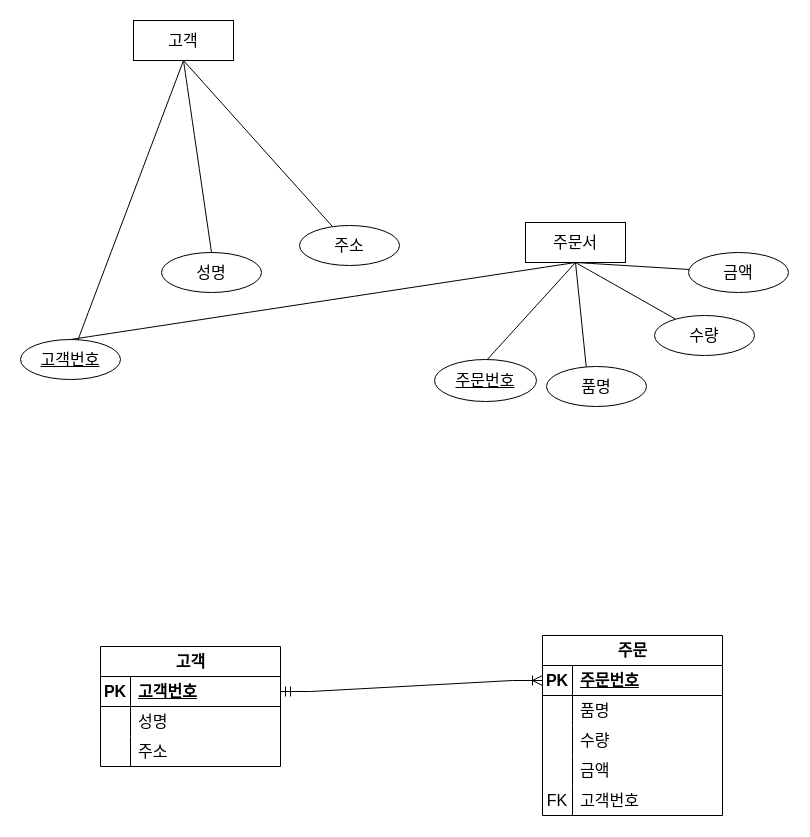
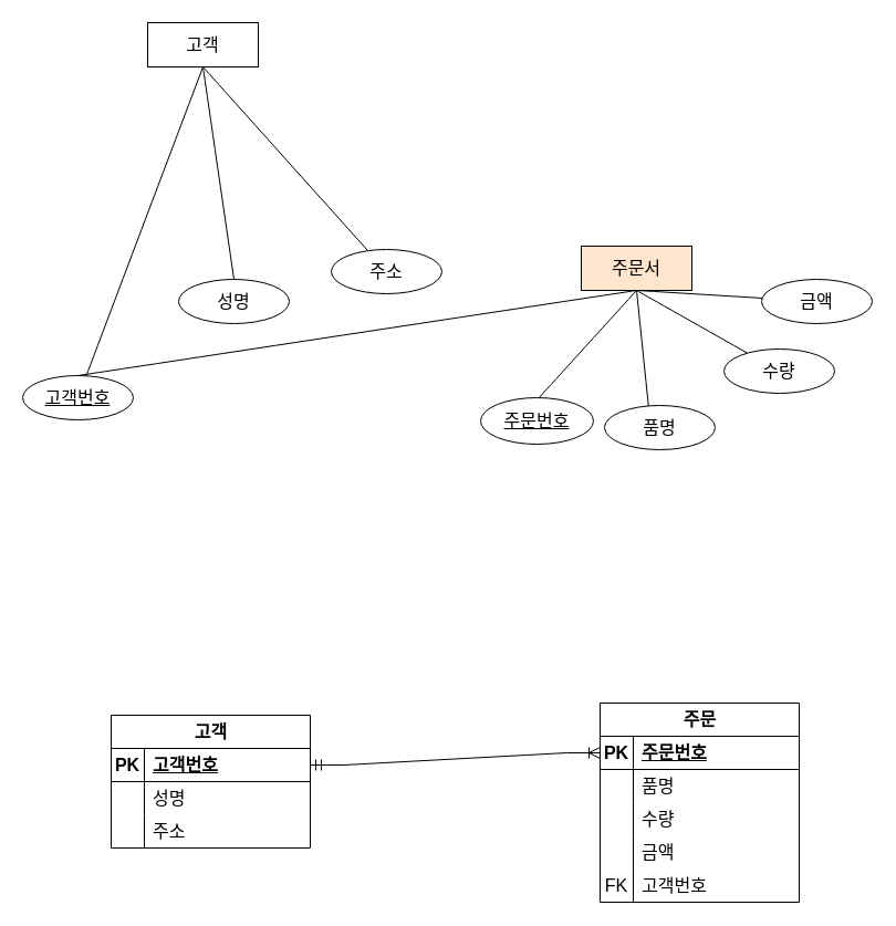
  <mxCell id="0" />
  <mxCell id="1" parent="0" />
  <mxCell id="2" value="고객" style="shape=table;startSize=30;container=1;collapsible=1;childLayout=tableLayout;fixedRows=1;rowLines=0;fontStyle=1;align=center;resizeLast=1;html=1;fontSize=16;" vertex="1" parent="1"><mxGeometry x="100" y="646" width="180" height="120" as="geometry" /></mxCell>
  <mxCell id="3" value="" style="shape=tableRow;horizontal=0;startSize=0;swimlaneHead=0;swimlaneBody=0;fillColor=none;collapsible=0;dropTarget=0;points=[[0,0.5],[1,0.5]];portConstraint=eastwest;top=0;left=0;right=0;bottom=1;fontSize=16;" vertex="1" parent="2"><mxGeometry y="30" width="180" height="30" as="geometry" /></mxCell>
  <mxCell id="4" value="PK" style="shape=partialRectangle;connectable=0;fillColor=none;top=0;left=0;bottom=0;right=0;fontStyle=1;overflow=hidden;whiteSpace=wrap;html=1;fontSize=16;" vertex="1" parent="3"><mxGeometry width="30" height="30" as="geometry"><mxRectangle width="30" height="30" as="alternateBounds" /></mxGeometry></mxCell>
  <mxCell id="5" value="고객번호" style="shape=partialRectangle;connectable=0;fillColor=none;top=0;left=0;bottom=0;right=0;align=left;spacingLeft=6;fontStyle=5;overflow=hidden;whiteSpace=wrap;html=1;fontSize=16;" vertex="1" parent="3"><mxGeometry x="30" width="150" height="30" as="geometry"><mxRectangle width="150" height="30" as="alternateBounds" /></mxGeometry></mxCell>
  <mxCell id="6" value="" style="shape=tableRow;horizontal=0;startSize=0;swimlaneHead=0;swimlaneBody=0;fillColor=none;collapsible=0;dropTarget=0;points=[[0,0.5],[1,0.5]];portConstraint=eastwest;top=0;left=0;right=0;bottom=0;fontSize=16;" vertex="1" parent="2"><mxGeometry y="60" width="180" height="30" as="geometry" /></mxCell>
  <mxCell id="7" value="" style="shape=partialRectangle;connectable=0;fillColor=none;top=0;left=0;bottom=0;right=0;editable=1;overflow=hidden;whiteSpace=wrap;html=1;fontSize=16;" vertex="1" parent="6"><mxGeometry width="30" height="30" as="geometry"><mxRectangle width="30" height="30" as="alternateBounds" /></mxGeometry></mxCell>
  <mxCell id="8" value="성명" style="shape=partialRectangle;connectable=0;fillColor=none;top=0;left=0;bottom=0;right=0;align=left;spacingLeft=6;overflow=hidden;whiteSpace=wrap;html=1;fontSize=16;" vertex="1" parent="6"><mxGeometry x="30" width="150" height="30" as="geometry"><mxRectangle width="150" height="30" as="alternateBounds" /></mxGeometry></mxCell>
  <mxCell id="9" value="" style="shape=tableRow;horizontal=0;startSize=0;swimlaneHead=0;swimlaneBody=0;fillColor=none;collapsible=0;dropTarget=0;points=[[0,0.5],[1,0.5]];portConstraint=eastwest;top=0;left=0;right=0;bottom=0;fontSize=16;" vertex="1" parent="2"><mxGeometry y="90" width="180" height="30" as="geometry" /></mxCell>
  <mxCell id="10" value="" style="shape=partialRectangle;connectable=0;fillColor=none;top=0;left=0;bottom=0;right=0;editable=1;overflow=hidden;whiteSpace=wrap;html=1;fontSize=16;" vertex="1" parent="9"><mxGeometry width="30" height="30" as="geometry"><mxRectangle width="30" height="30" as="alternateBounds" /></mxGeometry></mxCell>
  <mxCell id="11" value="주소" style="shape=partialRectangle;connectable=0;fillColor=none;top=0;left=0;bottom=0;right=0;align=left;spacingLeft=6;overflow=hidden;whiteSpace=wrap;html=1;fontSize=16;" vertex="1" parent="9"><mxGeometry x="30" width="150" height="30" as="geometry"><mxRectangle width="150" height="30" as="alternateBounds" /></mxGeometry></mxCell>
  <mxCell id="12" value="주문" style="shape=table;startSize=30;container=1;collapsible=1;childLayout=tableLayout;fixedRows=1;rowLines=0;fontStyle=1;align=center;resizeLast=1;html=1;fontSize=16;" vertex="1" parent="1"><mxGeometry x="542" y="635" width="180" height="180" as="geometry" /></mxCell>
  <mxCell id="13" value="" style="shape=tableRow;horizontal=0;startSize=0;swimlaneHead=0;swimlaneBody=0;fillColor=none;collapsible=0;dropTarget=0;points=[[0,0.5],[1,0.5]];portConstraint=eastwest;top=0;left=0;right=0;bottom=1;fontSize=16;" vertex="1" parent="12"><mxGeometry y="30" width="180" height="30" as="geometry" /></mxCell>
  <mxCell id="14" value="PK" style="shape=partialRectangle;connectable=0;fillColor=none;top=0;left=0;bottom=0;right=0;fontStyle=1;overflow=hidden;whiteSpace=wrap;html=1;fontSize=16;" vertex="1" parent="13"><mxGeometry width="30" height="30" as="geometry"><mxRectangle width="30" height="30" as="alternateBounds" /></mxGeometry></mxCell>
  <mxCell id="15" value="주문번호" style="shape=partialRectangle;connectable=0;fillColor=none;top=0;left=0;bottom=0;right=0;align=left;spacingLeft=6;fontStyle=5;overflow=hidden;whiteSpace=wrap;html=1;fontSize=16;" vertex="1" parent="13"><mxGeometry x="30" width="150" height="30" as="geometry"><mxRectangle width="150" height="30" as="alternateBounds" /></mxGeometry></mxCell>
  <mxCell id="16" value="" style="shape=tableRow;horizontal=0;startSize=0;swimlaneHead=0;swimlaneBody=0;fillColor=none;collapsible=0;dropTarget=0;points=[[0,0.5],[1,0.5]];portConstraint=eastwest;top=0;left=0;right=0;bottom=0;fontSize=16;" vertex="1" parent="12"><mxGeometry y="60" width="180" height="30" as="geometry" /></mxCell>
  <mxCell id="17" value="" style="shape=partialRectangle;connectable=0;fillColor=none;top=0;left=0;bottom=0;right=0;editable=1;overflow=hidden;whiteSpace=wrap;html=1;fontSize=16;" vertex="1" parent="16"><mxGeometry width="30" height="30" as="geometry"><mxRectangle width="30" height="30" as="alternateBounds" /></mxGeometry></mxCell>
  <mxCell id="18" value="품명" style="shape=partialRectangle;connectable=0;fillColor=none;top=0;left=0;bottom=0;right=0;align=left;spacingLeft=6;overflow=hidden;whiteSpace=wrap;html=1;fontSize=16;" vertex="1" parent="16"><mxGeometry x="30" width="150" height="30" as="geometry"><mxRectangle width="150" height="30" as="alternateBounds" /></mxGeometry></mxCell>
  <mxCell id="19" value="" style="shape=tableRow;horizontal=0;startSize=0;swimlaneHead=0;swimlaneBody=0;fillColor=none;collapsible=0;dropTarget=0;points=[[0,0.5],[1,0.5]];portConstraint=eastwest;top=0;left=0;right=0;bottom=0;fontSize=16;" vertex="1" parent="12"><mxGeometry y="90" width="180" height="30" as="geometry" /></mxCell>
  <mxCell id="20" value="" style="shape=partialRectangle;connectable=0;fillColor=none;top=0;left=0;bottom=0;right=0;editable=1;overflow=hidden;whiteSpace=wrap;html=1;fontSize=16;" vertex="1" parent="19"><mxGeometry width="30" height="30" as="geometry"><mxRectangle width="30" height="30" as="alternateBounds" /></mxGeometry></mxCell>
  <mxCell id="21" value="수량" style="shape=partialRectangle;connectable=0;fillColor=none;top=0;left=0;bottom=0;right=0;align=left;spacingLeft=6;overflow=hidden;whiteSpace=wrap;html=1;fontSize=16;" vertex="1" parent="19"><mxGeometry x="30" width="150" height="30" as="geometry"><mxRectangle width="150" height="30" as="alternateBounds" /></mxGeometry></mxCell>
  <mxCell id="22" value="" style="shape=tableRow;horizontal=0;startSize=0;swimlaneHead=0;swimlaneBody=0;fillColor=none;collapsible=0;dropTarget=0;points=[[0,0.5],[1,0.5]];portConstraint=eastwest;top=0;left=0;right=0;bottom=0;fontSize=16;" vertex="1" parent="12"><mxGeometry y="120" width="180" height="30" as="geometry" /></mxCell>
  <mxCell id="23" value="" style="shape=partialRectangle;connectable=0;fillColor=none;top=0;left=0;bottom=0;right=0;editable=1;overflow=hidden;whiteSpace=wrap;html=1;fontSize=16;" vertex="1" parent="22"><mxGeometry width="30" height="30" as="geometry"><mxRectangle width="30" height="30" as="alternateBounds" /></mxGeometry></mxCell>
  <mxCell id="24" value="금액" style="shape=partialRectangle;connectable=0;fillColor=none;top=0;left=0;bottom=0;right=0;align=left;spacingLeft=6;overflow=hidden;whiteSpace=wrap;html=1;fontSize=16;" vertex="1" parent="22"><mxGeometry x="30" width="150" height="30" as="geometry"><mxRectangle width="150" height="30" as="alternateBounds" /></mxGeometry></mxCell>
  <mxCell id="25" value="" style="shape=tableRow;horizontal=0;startSize=0;swimlaneHead=0;swimlaneBody=0;fillColor=none;collapsible=0;dropTarget=0;points=[[0,0.5],[1,0.5]];portConstraint=eastwest;top=0;left=0;right=0;bottom=0;fontSize=16;" vertex="1" parent="12"><mxGeometry y="150" width="180" height="30" as="geometry" /></mxCell>
  <mxCell id="26" value="FK" style="shape=partialRectangle;connectable=0;fillColor=none;top=0;left=0;bottom=0;right=0;editable=1;overflow=hidden;whiteSpace=wrap;html=1;fontSize=16;" vertex="1" parent="25"><mxGeometry width="30" height="30" as="geometry"><mxRectangle width="30" height="30" as="alternateBounds" /></mxGeometry></mxCell>
  <mxCell id="27" value="고객번호" style="shape=partialRectangle;connectable=0;fillColor=none;top=0;left=0;bottom=0;right=0;align=left;spacingLeft=6;overflow=hidden;whiteSpace=wrap;html=1;fontSize=16;" vertex="1" parent="25"><mxGeometry x="30" width="150" height="30" as="geometry"><mxRectangle width="150" height="30" as="alternateBounds" /></mxGeometry></mxCell>
  <mxCell id="28" value="" style="edgeStyle=entityRelationEdgeStyle;fontSize=12;html=1;endArrow=ERoneToMany;startArrow=ERmandOne;rounded=0;startSize=8;endSize=8;entryX=0;entryY=0.5;entryDx=0;entryDy=0;exitX=1;exitY=0.5;exitDx=0;exitDy=0;" edge="1" parent="1" source="3" target="13"><mxGeometry width="100" height="100" relative="1" as="geometry"><mxPoint x="401" y="650" as="sourcePoint" /><mxPoint x="457" y="602" as="targetPoint" /></mxGeometry></mxCell>
  <mxCell id="29" value="고객" style="whiteSpace=wrap;html=1;align=center;fontSize=16;" vertex="1" parent="1"><mxGeometry x="133" y="20" width="100" height="40" as="geometry" /></mxCell>
  <mxCell id="30" value="고객번호" style="ellipse;whiteSpace=wrap;html=1;align=center;fontStyle=4;fontSize=16;" vertex="1" parent="1"><mxGeometry x="20" y="339" width="100" height="40" as="geometry" /></mxCell>
  <mxCell id="31" value="성명" style="ellipse;whiteSpace=wrap;html=1;align=center;fontSize=16;" vertex="1" parent="1"><mxGeometry x="161" y="252" width="100" height="40" as="geometry" /></mxCell>
  <mxCell id="32" value="" style="endArrow=none;html=1;rounded=0;fontSize=12;startSize=8;endSize=8;curved=1;exitX=0.5;exitY=1;exitDx=0;exitDy=0;" edge="1" parent="1" source="29" target="33"><mxGeometry relative="1" as="geometry"><mxPoint x="203" y="280" as="sourcePoint" /><mxPoint x="319" y="389" as="targetPoint" /></mxGeometry></mxCell>
  <mxCell id="33" value="주소" style="ellipse;whiteSpace=wrap;html=1;align=center;fontSize=16;" vertex="1" parent="1"><mxGeometry x="299" y="225" width="100" height="40" as="geometry" /></mxCell>
- <mxCell id="34" value="주문서" style="whiteSpace=wrap;html=1;align=center;fontSize=16;" vertex="1" parent="1"><mxGeometry x="525" y="222" width="100" height="40" as="geometry" /></mxCell>
+ <mxCell id="34" value="주문서" style="whiteSpace=wrap;html=1;align=center;fontSize=16;fillColor=#ffe6cc;" vertex="1" parent="1"><mxGeometry x="525" y="222" width="100" height="40" as="geometry" /></mxCell>
  <mxCell id="35" value="" style="endArrow=none;html=1;rounded=0;fontSize=12;startSize=8;endSize=8;curved=1;entryX=0.5;entryY=1;entryDx=0;entryDy=0;" edge="1" parent="1" target="34"><mxGeometry relative="1" as="geometry"><mxPoint x="485" y="361" as="sourcePoint" /><mxPoint x="502" y="373" as="targetPoint" /></mxGeometry></mxCell>
  <mxCell id="36" value="주문번호" style="ellipse;whiteSpace=wrap;html=1;align=center;fontStyle=4;fontSize=16;" vertex="1" parent="1"><mxGeometry x="434" y="359" width="102" height="42" as="geometry" /></mxCell>
  <mxCell id="37" value="" style="endArrow=none;html=1;rounded=0;fontSize=12;startSize=8;endSize=8;curved=1;exitX=0.5;exitY=1;exitDx=0;exitDy=0;" edge="1" parent="1" source="34"><mxGeometry relative="1" as="geometry"><mxPoint x="342" y="373" as="sourcePoint" /><mxPoint x="586" y="369" as="targetPoint" /></mxGeometry></mxCell>
  <mxCell id="38" value="품명" style="ellipse;whiteSpace=wrap;html=1;align=center;fontSize=16;" vertex="1" parent="1"><mxGeometry x="546" y="366" width="100" height="40" as="geometry" /></mxCell>
  <mxCell id="39" value="" style="endArrow=none;html=1;rounded=0;fontSize=12;startSize=8;endSize=8;curved=1;exitX=0.5;exitY=1;exitDx=0;exitDy=0;" edge="1" parent="1" source="34" target="40"><mxGeometry relative="1" as="geometry"><mxPoint x="342" y="373" as="sourcePoint" /><mxPoint x="692" y="354" as="targetPoint" /></mxGeometry></mxCell>
  <mxCell id="40" value="수량" style="ellipse;whiteSpace=wrap;html=1;align=center;fontSize=16;" vertex="1" parent="1"><mxGeometry x="654" y="315" width="100" height="40" as="geometry" /></mxCell>
  <mxCell id="41" value="" style="endArrow=none;html=1;rounded=0;fontSize=12;startSize=8;endSize=8;curved=1;exitX=0.5;exitY=1;exitDx=0;exitDy=0;" edge="1" parent="1" source="34" target="42"><mxGeometry relative="1" as="geometry"><mxPoint x="342" y="373" as="sourcePoint" /><mxPoint x="721" y="264" as="targetPoint" /></mxGeometry></mxCell>
  <mxCell id="42" value="금액" style="ellipse;whiteSpace=wrap;html=1;align=center;fontSize=16;" vertex="1" parent="1"><mxGeometry x="688" y="252" width="100" height="40" as="geometry" /></mxCell>
  <mxCell id="43" value="" style="endArrow=none;html=1;rounded=0;fontSize=12;startSize=8;endSize=8;curved=1;entryX=0.5;entryY=1;entryDx=0;entryDy=0;exitX=0.5;exitY=0;exitDx=0;exitDy=0;" edge="1" parent="1" source="30" target="34"><mxGeometry relative="1" as="geometry"><mxPoint x="342" y="373" as="sourcePoint" /><mxPoint x="502" y="373" as="targetPoint" /></mxGeometry></mxCell>
  <mxCell id="44" value="" style="endArrow=none;html=1;rounded=0;fontSize=12;startSize=8;endSize=8;curved=1;entryX=0.5;entryY=0;entryDx=0;entryDy=0;exitX=0.5;exitY=1;exitDx=0;exitDy=0;" edge="1" parent="1" source="29" target="31"><mxGeometry relative="1" as="geometry"><mxPoint x="183" y="152" as="sourcePoint" /><mxPoint x="502" y="373" as="targetPoint" /></mxGeometry></mxCell>
  <mxCell id="45" value="" style="endArrow=none;html=1;rounded=0;fontSize=12;startSize=8;endSize=8;curved=1;entryX=0.5;entryY=1;entryDx=0;entryDy=0;" edge="1" parent="1" source="30" target="29"><mxGeometry relative="1" as="geometry"><mxPoint x="277" y="394" as="sourcePoint" /><mxPoint x="430" y="325" as="targetPoint" /></mxGeometry></mxCell>
